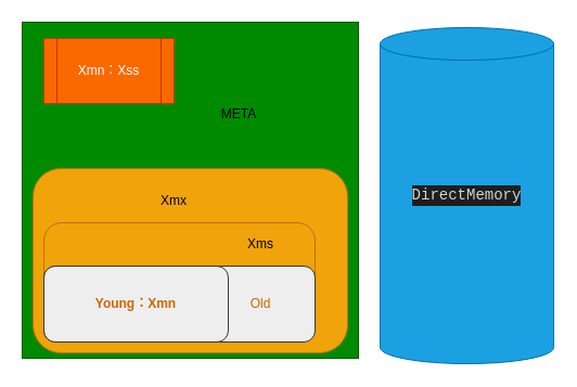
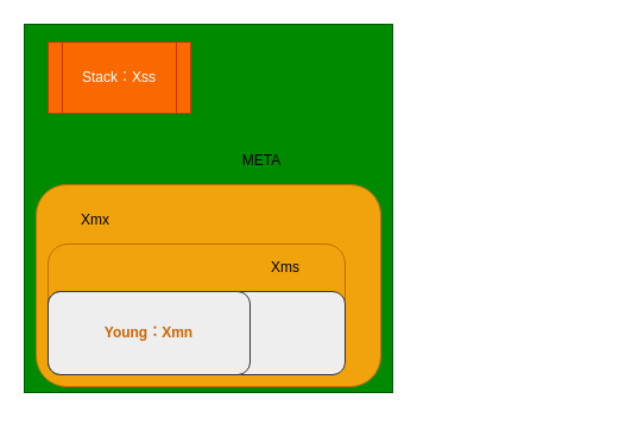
  <mxCell id="0" />
  <mxCell id="1" parent="0" />
  <mxCell id="2" value="&lt;div style=&quot;color: rgb(212 , 212 , 212) ; background-color: rgb(30 , 30 , 30) ; font-family: &amp;#34;consolas&amp;#34; , &amp;#34;courier new&amp;#34; , monospace ; font-size: 14px ; line-height: 19px&quot;&gt;&lt;br&gt;&lt;/div&gt;" style="whiteSpace=wrap;html=1;aspect=fixed;fillColor=#008a00;strokeColor=#005700;fontColor=#ffffff;" vertex="1" parent="1"><mxGeometry x="20" y="20" width="310" height="310" as="geometry" /></mxCell>
  <mxCell id="3" value="" style="rounded=1;whiteSpace=wrap;html=1;fillColor=#f0a30a;strokeColor=#BD7000;fontColor=#ffffff;" vertex="1" parent="1"><mxGeometry x="30" y="155" width="290" height="170" as="geometry" /></mxCell>
  <mxCell id="4" value="" style="rounded=1;whiteSpace=wrap;html=1;fillColor=#f0a30a;strokeColor=#BD7000;fontColor=#ffffff;" vertex="1" parent="1"><mxGeometry x="40" y="205" width="250" height="110" as="geometry" /></mxCell>
- <mxCell id="5" value="&lt;div style=&quot;color: rgb(212 , 212 , 212) ; background-color: rgb(30 , 30 , 30) ; font-family: &amp;#34;consolas&amp;#34; , &amp;#34;courier new&amp;#34; , monospace ; font-size: 14px ; line-height: 19px&quot;&gt;DirectMemory&lt;/div&gt;" style="shape=cylinder2;whiteSpace=wrap;html=1;boundedLbl=1;backgroundOutline=1;size=15;fillColor=#1ba1e2;strokeColor=#006EAF;fontColor=#ffffff;" parent="1" vertex="1"><mxGeometry x="350" y="25" width="160" height="310" as="geometry" /></mxCell>
  <mxCell id="6" value="" style="rounded=1;whiteSpace=wrap;html=1;fillColor=#eeeeee;strokeColor=#36393d;fontColor=#CC6600;" parent="1" vertex="1"><mxGeometry x="40" y="245" width="250" height="70" as="geometry" /></mxCell>
  <mxCell id="7" value="Young：Xmn" style="rounded=1;whiteSpace=wrap;html=1;fontStyle=1;fillColor=#eeeeee;strokeColor=#36393d;fontColor=#CC6600;" parent="1" vertex="1"><mxGeometry x="40" y="245" width="170" height="70" as="geometry" /></mxCell>
- <mxCell id="8" value="Xmn：Xss" style="shape=process;whiteSpace=wrap;html=1;backgroundOutline=1;fillColor=#fa6800;strokeColor=#C73500;fontColor=#ffffff;" vertex="1" parent="1"><mxGeometry x="40" y="35" width="120" height="60" as="geometry" /></mxCell>
- <mxCell id="9" value="Old" style="text;html=1;strokeColor=none;fillColor=none;align=center;verticalAlign=middle;whiteSpace=wrap;rounded=0;fontColor=#CC6600;" vertex="1" parent="1"><mxGeometry x="220" y="270" width="40" height="20" as="geometry" /></mxCell>
- <mxCell id="10" value="META" style="text;html=1;strokeColor=none;fillColor=none;align=center;verticalAlign=middle;whiteSpace=wrap;rounded=0;" vertex="1" parent="1"><mxGeometry x="200" y="95" width="40" height="20" as="geometry" /></mxCell>
+ <mxCell id="8" value="Stack：Xss" style="shape=process;whiteSpace=wrap;html=1;backgroundOutline=1;fillColor=#fa6800;strokeColor=#C73500;fontColor=#ffffff;" vertex="1" parent="1"><mxGeometry x="40" y="35" width="120" height="60" as="geometry" /></mxCell>
+ <mxCell id="10" value="META" style="text;html=1;strokeColor=none;fillColor=none;align=center;verticalAlign=middle;whiteSpace=wrap;rounded=0;" vertex="1" parent="1"><mxGeometry x="200" y="125" width="40" height="20" as="geometry" /></mxCell>
  <mxCell id="11" value="Xms" style="text;html=1;strokeColor=none;fillColor=none;align=center;verticalAlign=middle;whiteSpace=wrap;rounded=0;" vertex="1" parent="1"><mxGeometry x="220" y="215" width="40" height="20" as="geometry" /></mxCell>
- <mxCell id="12" value="Xmx" style="text;html=1;strokeColor=none;fillColor=none;align=center;verticalAlign=middle;whiteSpace=wrap;rounded=0;" vertex="1" parent="1"><mxGeometry x="140" y="175" width="40" height="20" as="geometry" /></mxCell>
+ <mxCell id="12" value="Xmx" style="text;html=1;strokeColor=none;fillColor=none;align=center;verticalAlign=middle;whiteSpace=wrap;rounded=0;" vertex="1" parent="1"><mxGeometry x="60" y="175" width="40" height="20" as="geometry" /></mxCell>
